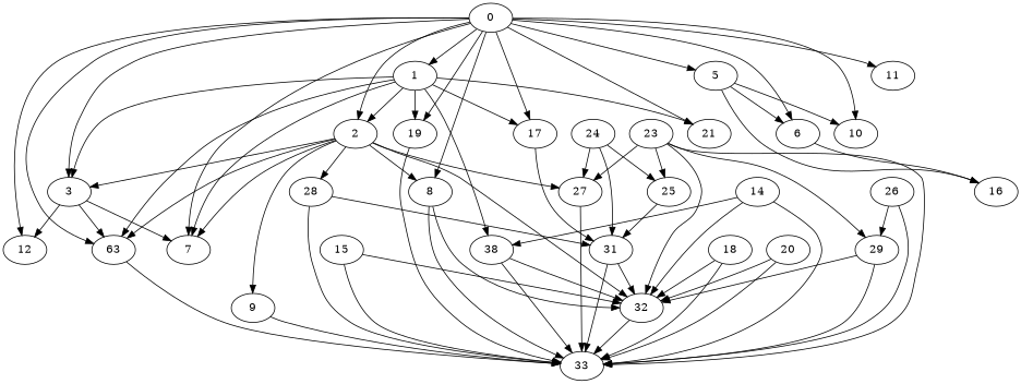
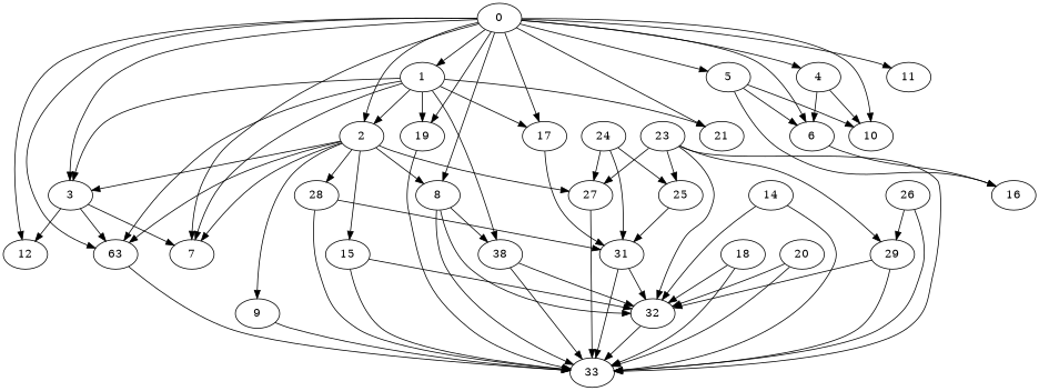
  strict digraph {
    0
    1
    2
    3
+   4
    5
    6
    7
    8
    10
    11
    12
    n13 [label=63]
    17
    19
    21
    n17 [label=38]
    9
    27
    28
    32
    16
    33
    31
    14
    15
    18
    20
    23
    25
    29
    24
    26
    0 -> 1
    0 -> 2
    0 -> 3
+   0 -> 4
    0 -> 5
    0 -> 6
    0 -> 7
    0 -> 8
    0 -> 10
    0 -> 11
    0 -> 12
    0 -> n13
    0 -> 17
    0 -> 19
    0 -> 21
    1 -> 2
    1 -> 3
    1 -> 7
    1 -> n13
    1 -> 17
    1 -> 19
    1 -> 21
    1 -> n17
    2 -> 3
    2 -> 7
    2 -> 8
    2 -> n13
    2 -> 9
    2 -> 27
    2 -> 28
-   2 -> 32
+   2 -> 15
    3 -> 7
    3 -> 12
    3 -> n13
+   4 -> 6
+   4 -> 10
    5 -> 6
    5 -> 10
    5 -> 16
    6 -> 16
-   14 -> n17
+   8 -> n17
    8 -> 32
    8 -> 33
    n13 -> 33
    17 -> 31
    19 -> 33
    n17 -> 32
    n17 -> 33
    9 -> 33
    27 -> 33
    28 -> 33
    28 -> 31
    32 -> 33
    31 -> 32
    31 -> 33
    14 -> 32
    14 -> 33
    15 -> 32
    15 -> 33
    18 -> 32
    18 -> 33
    20 -> 32
    20 -> 33
    23 -> 27
    23 -> 32
    23 -> 33
    23 -> 25
    23 -> 29
    25 -> 31
    29 -> 32
    29 -> 33
    24 -> 27
    24 -> 31
    24 -> 25
    26 -> 33
    26 -> 29
  }
